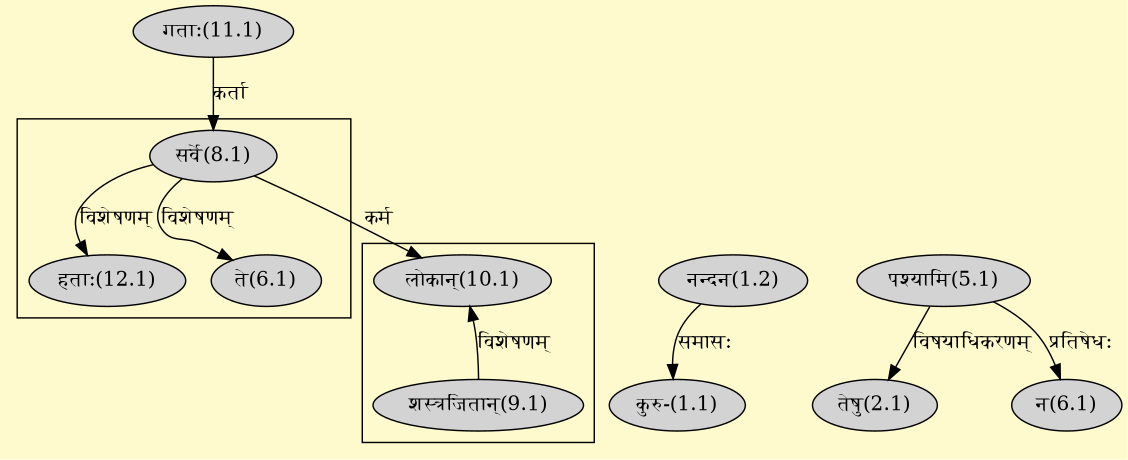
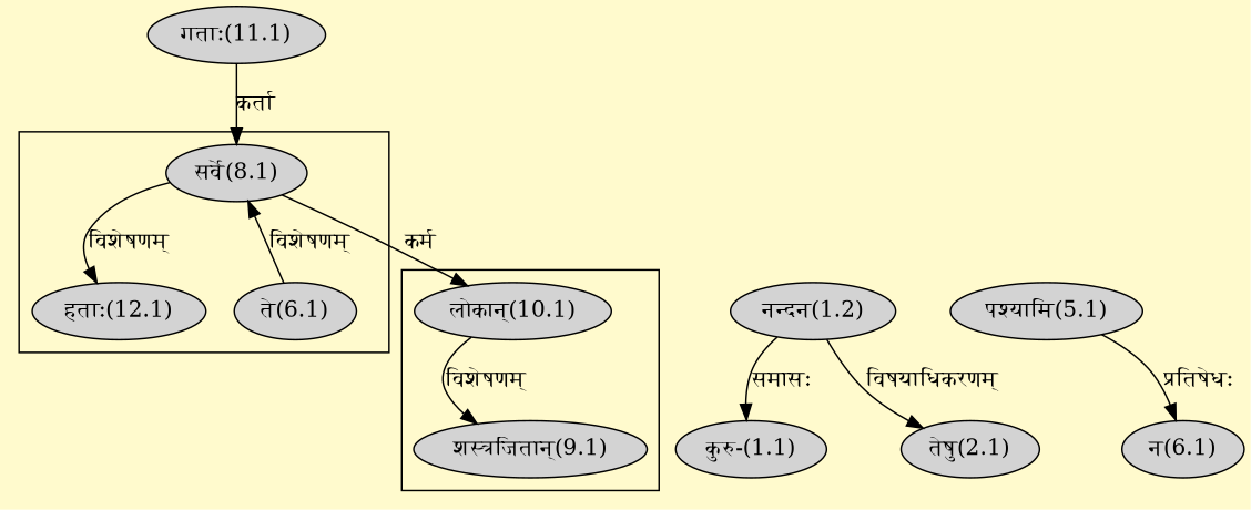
  digraph {
    bgcolor=lemonchiffon1
    compound=true
    rankdir=BT
    node [style=filled]
    edge [dir=back]
    n1 [label="ते(6.1)"]
    n2 [label="सर्वे(8.1)"]
    n3 [label="हताः(12.1)"]
    n4 [label="शस्त्रजितान्(9.1)"]
    n5 [label="लोकान्(10.1)"]
    n6 [label="गताः(11.1)"]
    n7 [label="कुरु-(1.1)"]
    n8 [label="नन्दन(1.2)"]
    n9 [label="पश्यामि(5.1)"]
    n10 [label="तेषु(2.1)"]
    n11 [label="न(6.1)"]
    subgraph cluster_1 {
      n1
      n2
      n3
    }
    subgraph cluster_2 {
      n4
      n5
    }
-   n1 -> n2 [label="विशेषणम्"]
+   n2 -> n1 [label="विशेषणम्"]
    n2 -> n6 [label="कर्ता"]
    n3 -> n2 [label="विशेषणम्"]
-   n5 -> n4 [label="विशेषणम्"]
+   n4 -> n5 [label="विशेषणम्"]
    n5 -> n2 [label="कर्म"]
    n7 -> n8 [label="समासः"]
-   n10 -> n9 [label="विषयाधिकरणम्"]
+   n10 -> n8 [label="विषयाधिकरणम्"]
    n11 -> n9 [label="प्रतिषेधः"]
  }
